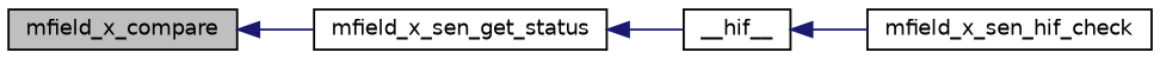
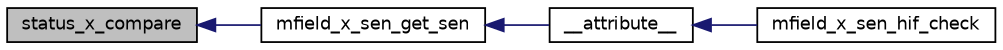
  digraph {
    rankdir=LR
    node [color=black fillcolor=white fontname=Helvetica fontsize=10 shape=record style=filled]
    edge [color=midnightblue dir=back fontname=Helvetica fontsize=10 labelfontname=Helvetica labelfontsize=10 style=solid]
-   n1 [fillcolor=grey75 fontcolor=black height=0.2 label=mfield_x_compare width=0.4]
-   n2 [height=0.2 label=mfield_x_sen_get_status width=0.4]
-   n3 [height=0.2 label=__hif__ width=0.4]
+   n1 [fillcolor=grey75 fontcolor=black height=0.2 label=status_x_compare width=0.4]
+   n2 [height=0.2 label=mfield_x_sen_get_sen width=0.4]
+   n3 [height=0.2 label=__attribute__ width=0.4]
    n4 [height=0.2 label=mfield_x_sen_hif_check width=0.4]
    n1 -> n2
    n2 -> n3
    n3 -> n4
  }
